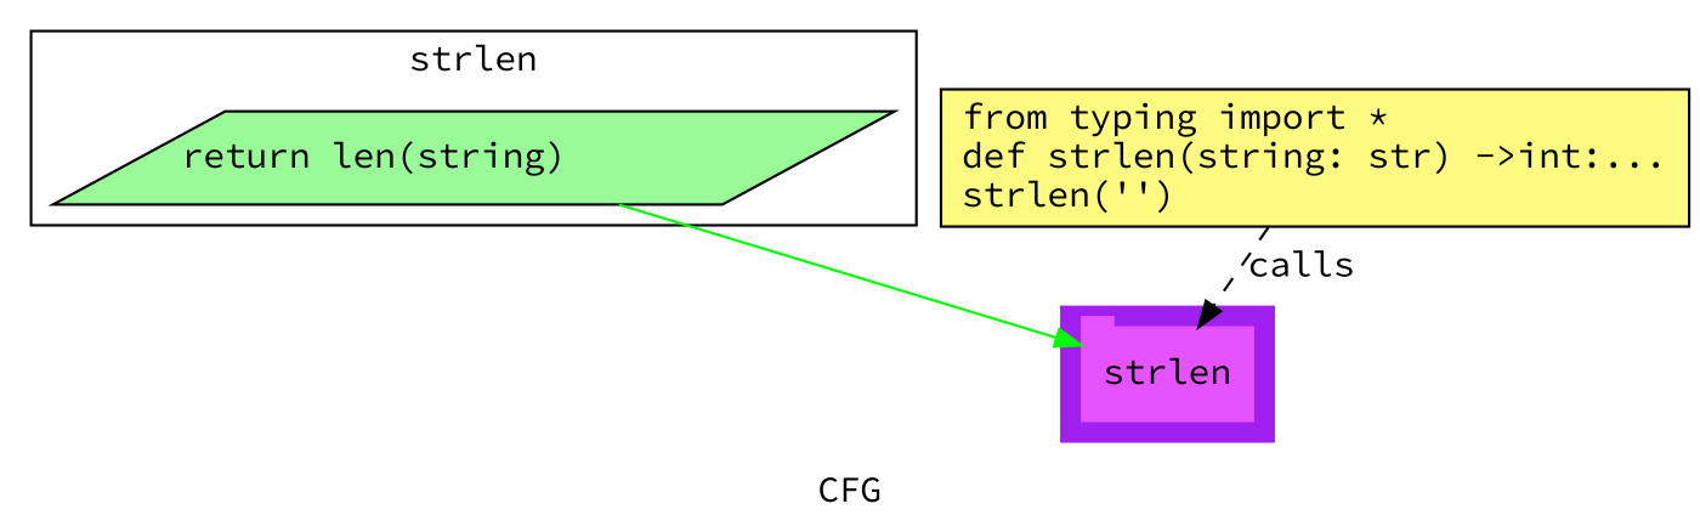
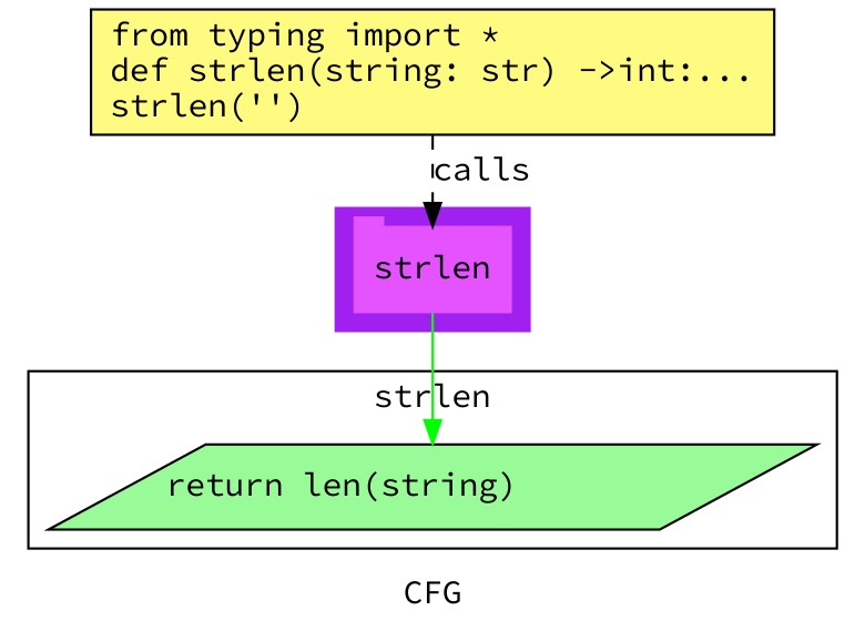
  digraph {
    compound=True
    fontname="Source Code Pro"
    label=CFG
    pack=False
    rankdir=TB
    ranksep=0.02
    node [fontname="Source Code Pro" style="filled,solid"]
    edge [fontname="Source Code Pro"]
    n1 [color="#E552FF" height=0.5 label=strlen linenum="[7]" shape=tab style=filled width=0.91667]
    n2 [fillcolor="#98fb98" height=0.5 label="return len(string)\l" linenum="[5]" shape=parallelogram width=4.3676]
    n3 [fillcolor="#FFFB81" height=0.73611 label="from typing import *\ldef strlen(string: str) ->int:...\lstrlen('')\l" linenum="[1]" shape=rectangle width=4.0139]
    subgraph cluster_1 {
      color=purple
      compound=true
      label=""
      shape=tab
      style=filled
      n1
    }
    subgraph cluster_2 {
      label=strlen
      n2
    }
-   n2 -> n1 [color=green]
+   n1 -> n2 [color=green]
    n3 -> n1 [label=calls style=dashed]
  }
